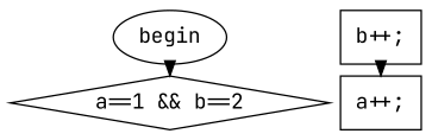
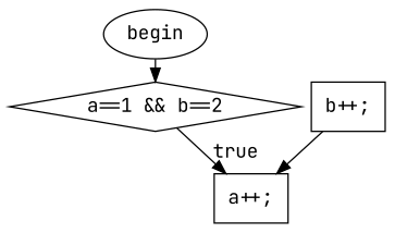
  digraph {
    fontname="JetBrains Mono"
    nodesep=0.1
    ranksep=0.1
    node [fillcolor=white fontname="JetBrains Mono" shape=box style=filled]
    edge [fontname="JetBrains Mono"]
    n1 [label=begin shape=ellipse]
    n2 [label="a==1 && b==2" shape=diamond]
    n3 [label="a++;"]
    n4 [label="b++;"]
    n1 -> n2
+   n2 -> n3 [label=true minlen=1]
    n4 -> n3
  }
